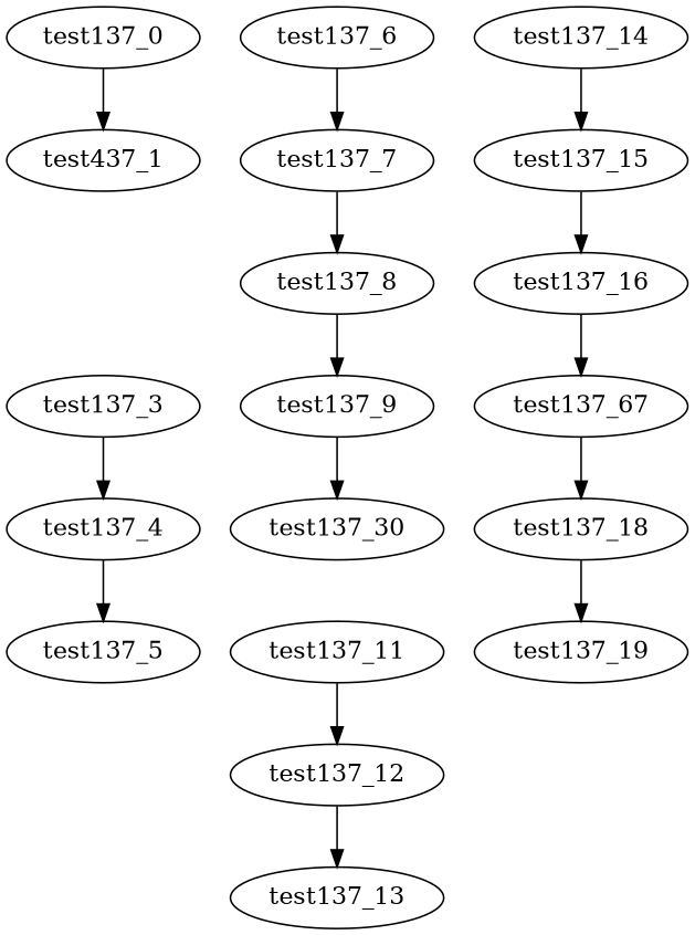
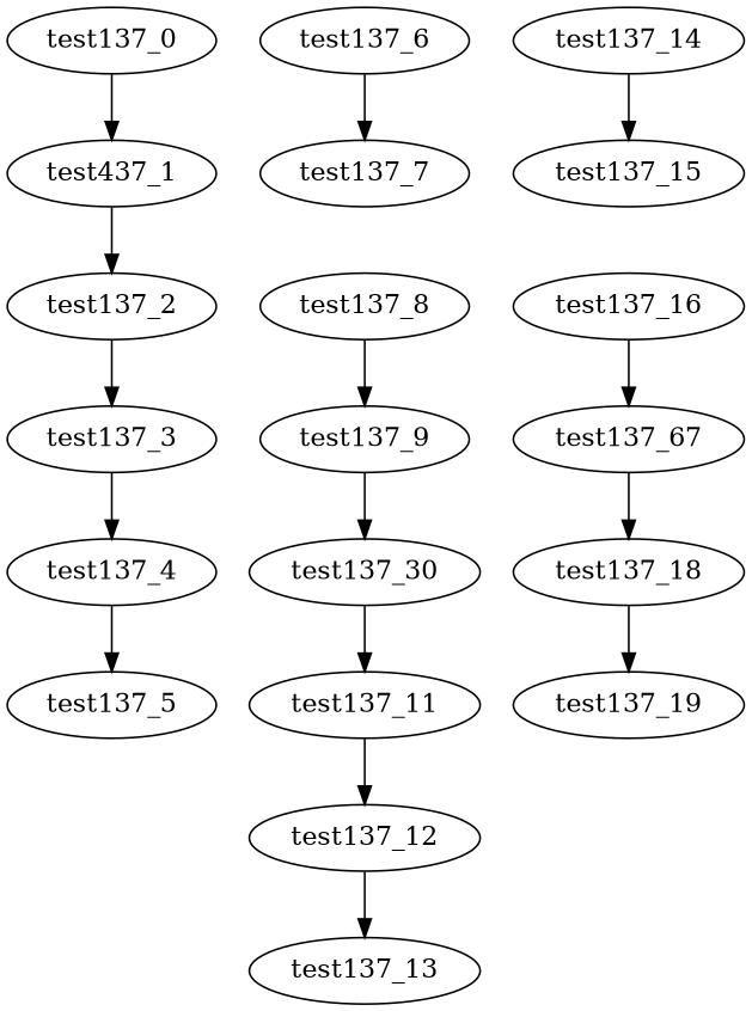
  digraph {
    n1 [label=test437_1]
    test137_0
+   test137_2
    test137_3
    test137_4
    test137_5
    test137_6
    test137_7
    test137_8
    test137_9
    n11 [label=test137_30]
    test137_11
    test137_12
    test137_13
    test137_14
    test137_15
    test137_16
    n18 [label=test137_67]
    test137_18
    test137_19
+   n1 -> test137_2
    test137_0 -> n1
+   test137_2 -> test137_3
    test137_3 -> test137_4
    test137_4 -> test137_5
    test137_6 -> test137_7
-   test137_7 -> test137_8
    test137_8 -> test137_9
    test137_9 -> n11
+   n11 -> test137_11
    test137_11 -> test137_12
    test137_12 -> test137_13
    test137_14 -> test137_15
-   test137_15 -> test137_16
    test137_16 -> n18
    n18 -> test137_18
    test137_18 -> test137_19
  }
